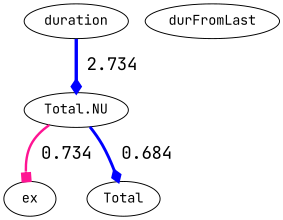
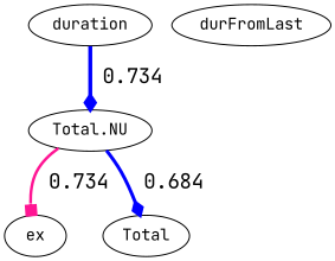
  digraph {
    fontname="JetBrains Mono"
    node [fontname="JetBrains Mono"]
    edge [arrowhead=diamond color=blue dir=forward fontname="JetBrains Mono" fontsize=18]
    duration
    "Total.NU"
    ex
    n4 [label=Total]
    durFromLast
-   duration -> "Total.NU" [label=" 2.734 " style="setlinewidth(3.5)"]
+   duration -> "Total.NU" [label=" 0.734 " style="setlinewidth(3.5)"]
    "Total.NU" -> ex [arrowhead=box color=deeppink label=" 0.734 " style="setlinewidth(2.5)"]
    "Total.NU" -> n4 [label=" 0.684 " style="setlinewidth(3)"]
  }
